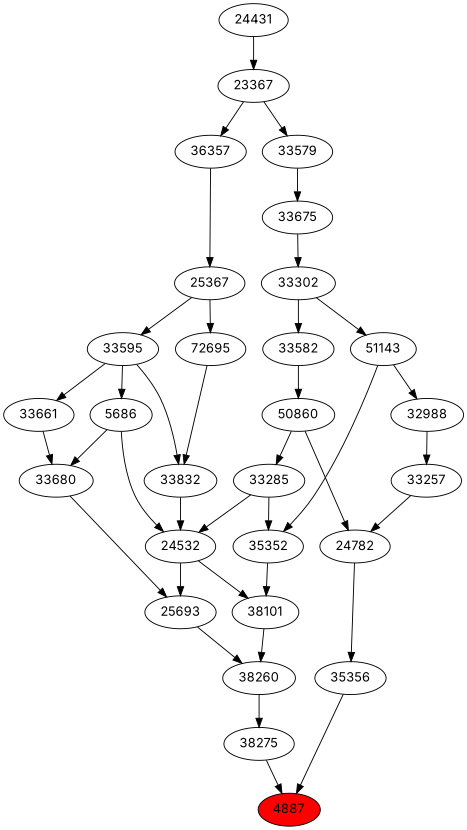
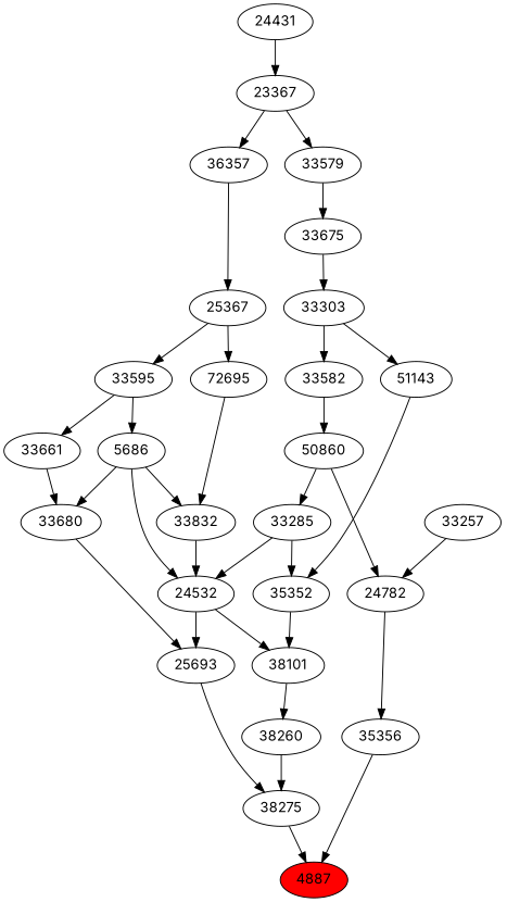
  strict digraph {
    fontname=Inter
    node [fontname=Inter]
    edge [fontname=Inter]
    n1 [fillcolor=red label=4887 style=filled]
    n2 [label=38275]
    n3 [label=35356]
    n4 [label=38260]
    n5 [label=24782]
    n6 [label=38101]
    n7 [label=25693]
    n8 [label=33257]
    n9 [label=50860]
    n10 [label=33285]
    n11 [label=24532]
    n12 [label=35352]
    n13 [label=72695]
    n14 [label=33832]
    n15 [label=33680]
-   n16 [label=32988]
    n17 [label=33582]
    n18 [label=5686]
    n19 [label=51143]
    n20 [label=33661]
    n21 [label=33675]
-   n22 [label=33302]
+   n22 [label=33303]
    n23 [label=33595]
    n24 [label=33579]
    n25 [label=25367]
    n26 [label=23367]
    n27 [label=36357]
    n28 [label=24431]
    n2 -> n1
    n3 -> n1
    n4 -> n2
    n5 -> n3
    n6 -> n4
-   n7 -> n4
+   n7 -> n2
    n8 -> n5
    n9 -> n5
    n9 -> n10
    n10 -> n11
    n10 -> n12
    n11 -> n6
    n11 -> n7
    n12 -> n6
    n13 -> n14
    n14 -> n11
    n15 -> n7
-   n16 -> n8
    n17 -> n9
    n18 -> n11
    n18 -> n15
    n19 -> n12
-   n19 -> n16
    n20 -> n15
    n21 -> n22
    n22 -> n17
    n22 -> n19
-   n23 -> n14
+   n18 -> n14
    n23 -> n18
    n23 -> n20
    n24 -> n21
    n25 -> n13
    n25 -> n23
    n26 -> n24
    n26 -> n27
    n27 -> n25
    n28 -> n26
  }
